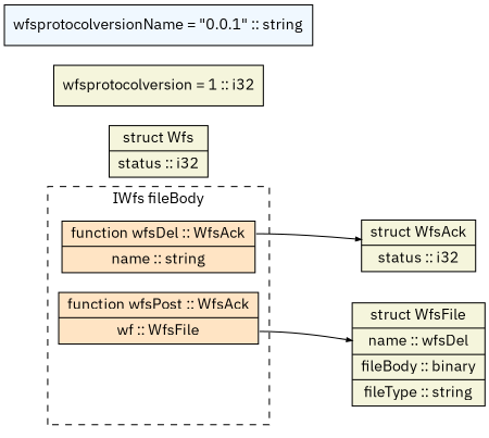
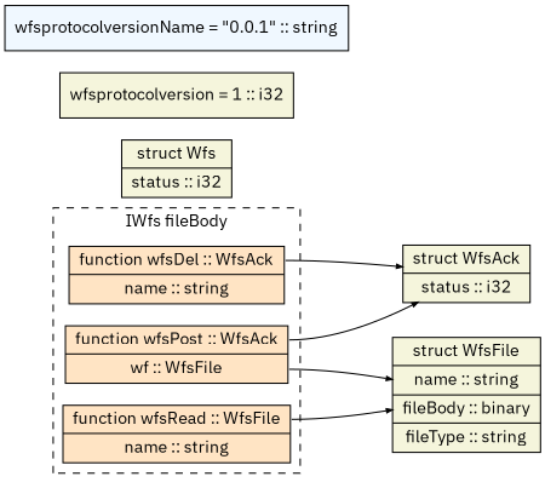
  digraph {
    fontname="IBM Plex Sans"
    rankdir=LR
    node [fillcolor=beige fontname="IBM Plex Sans" shape=record style=filled]
    edge [arrowsize=0.5 fontname="IBM Plex Sans" tailport=return_type]
    n1 [fillcolor=bisque label="<return_type>function wfsPost :: WfsAck|<param_wf>wf :: WfsFile"]
+   n2 [fillcolor=bisque label="<return_type>function wfsRead :: WfsFile|<param_name>name :: string"]
    n3 [fillcolor=bisque label="<return_type>function wfsDel :: WfsAck|<param_name>name :: string"]
    n4 [label="struct WfsAck|<field_status>status :: i32"]
-   n5 [label="struct WfsFile|<field_name>name :: wfsDel|<field_fileBody>fileBody :: binary|<field_fileType>fileType :: string"]
+   n5 [label="struct WfsFile|<field_name>name :: string|<field_fileBody>fileBody :: binary|<field_fileType>fileType :: string"]
    n6 [label="struct Wfs|<field_status>status :: i32"]
    n7 [label="wfsprotocolversion = 1 :: i32"]
    n8 [fillcolor=aliceblue label="wfsprotocolversionName = \"0.0.1\" :: string"]
    subgraph cluster_1 {
      label="IWfs fileBody"
      style=dashed
      n1
+     n2
      n3
    }
+   n1 -> n4
    n1 -> n5 [tailport=param_wf]
+   n2 -> n5
    n3 -> n4
  }
